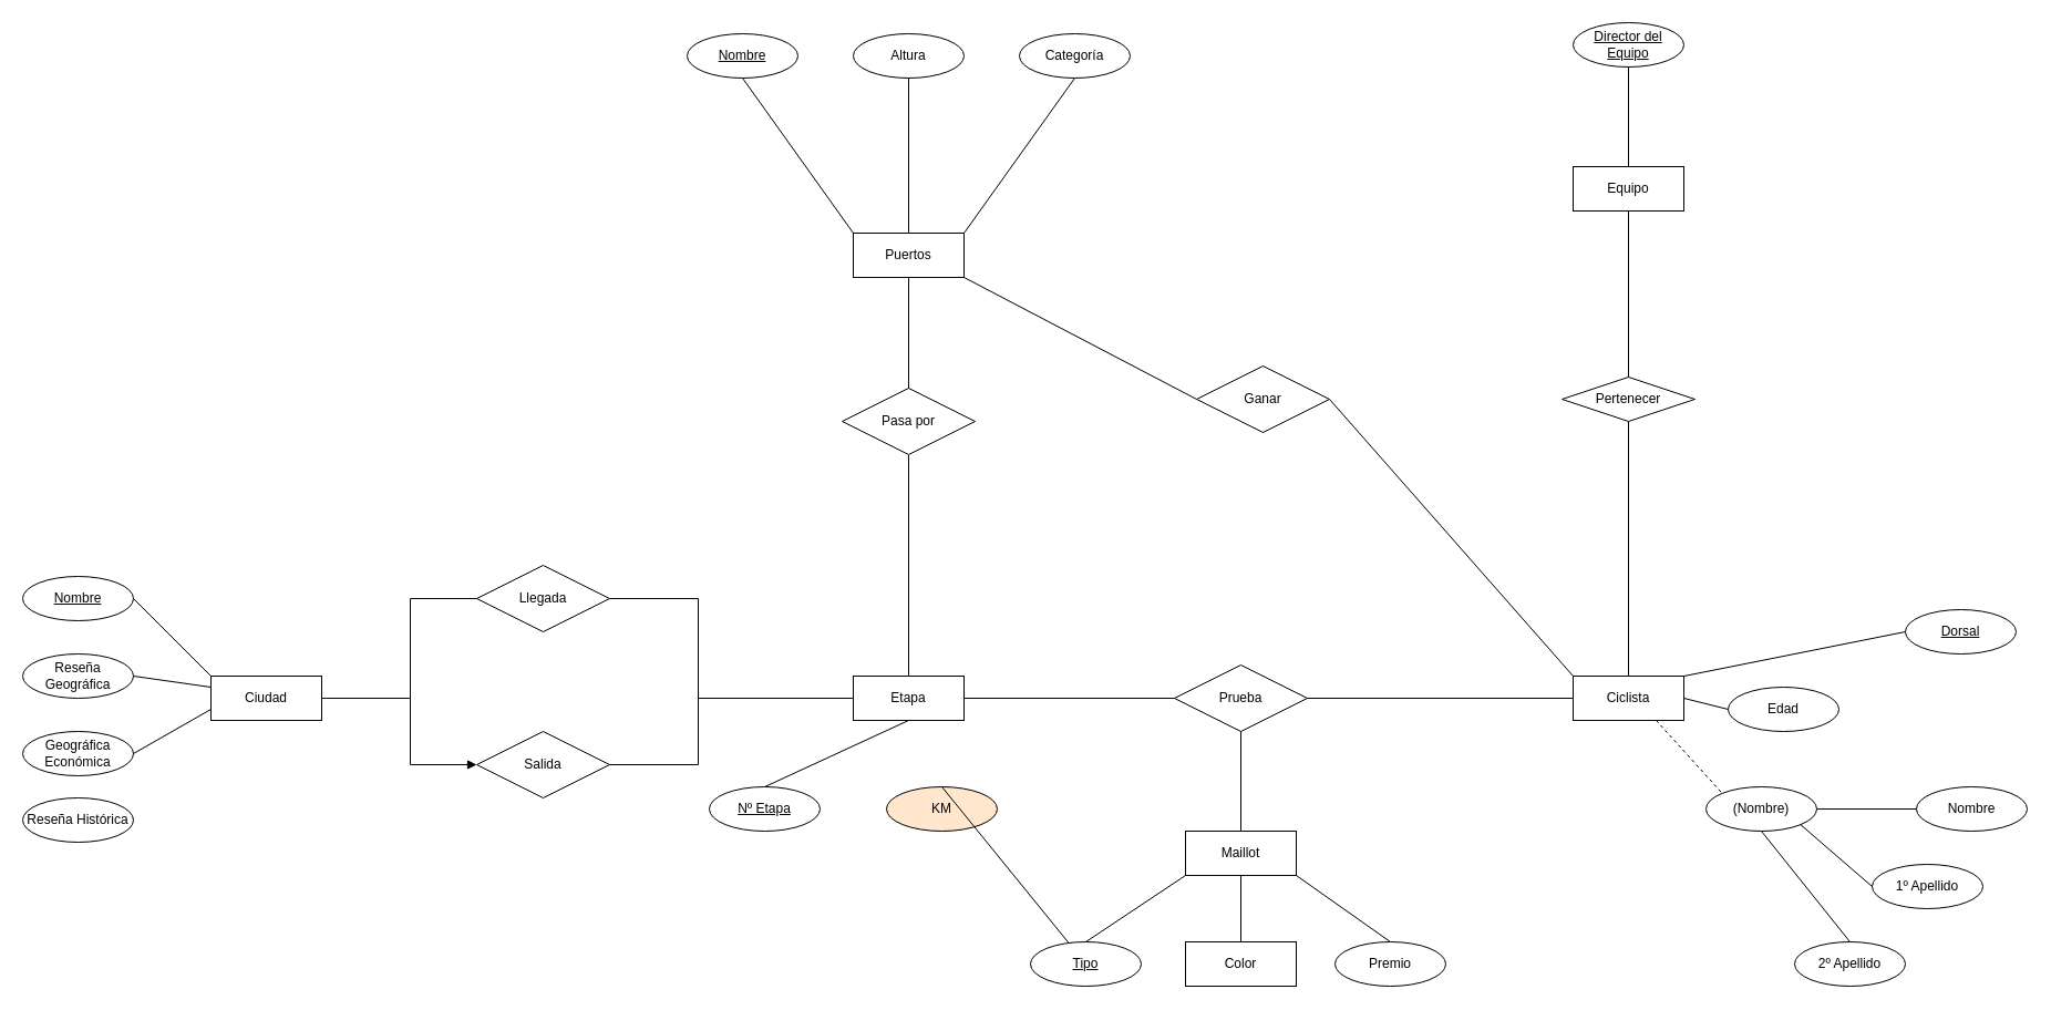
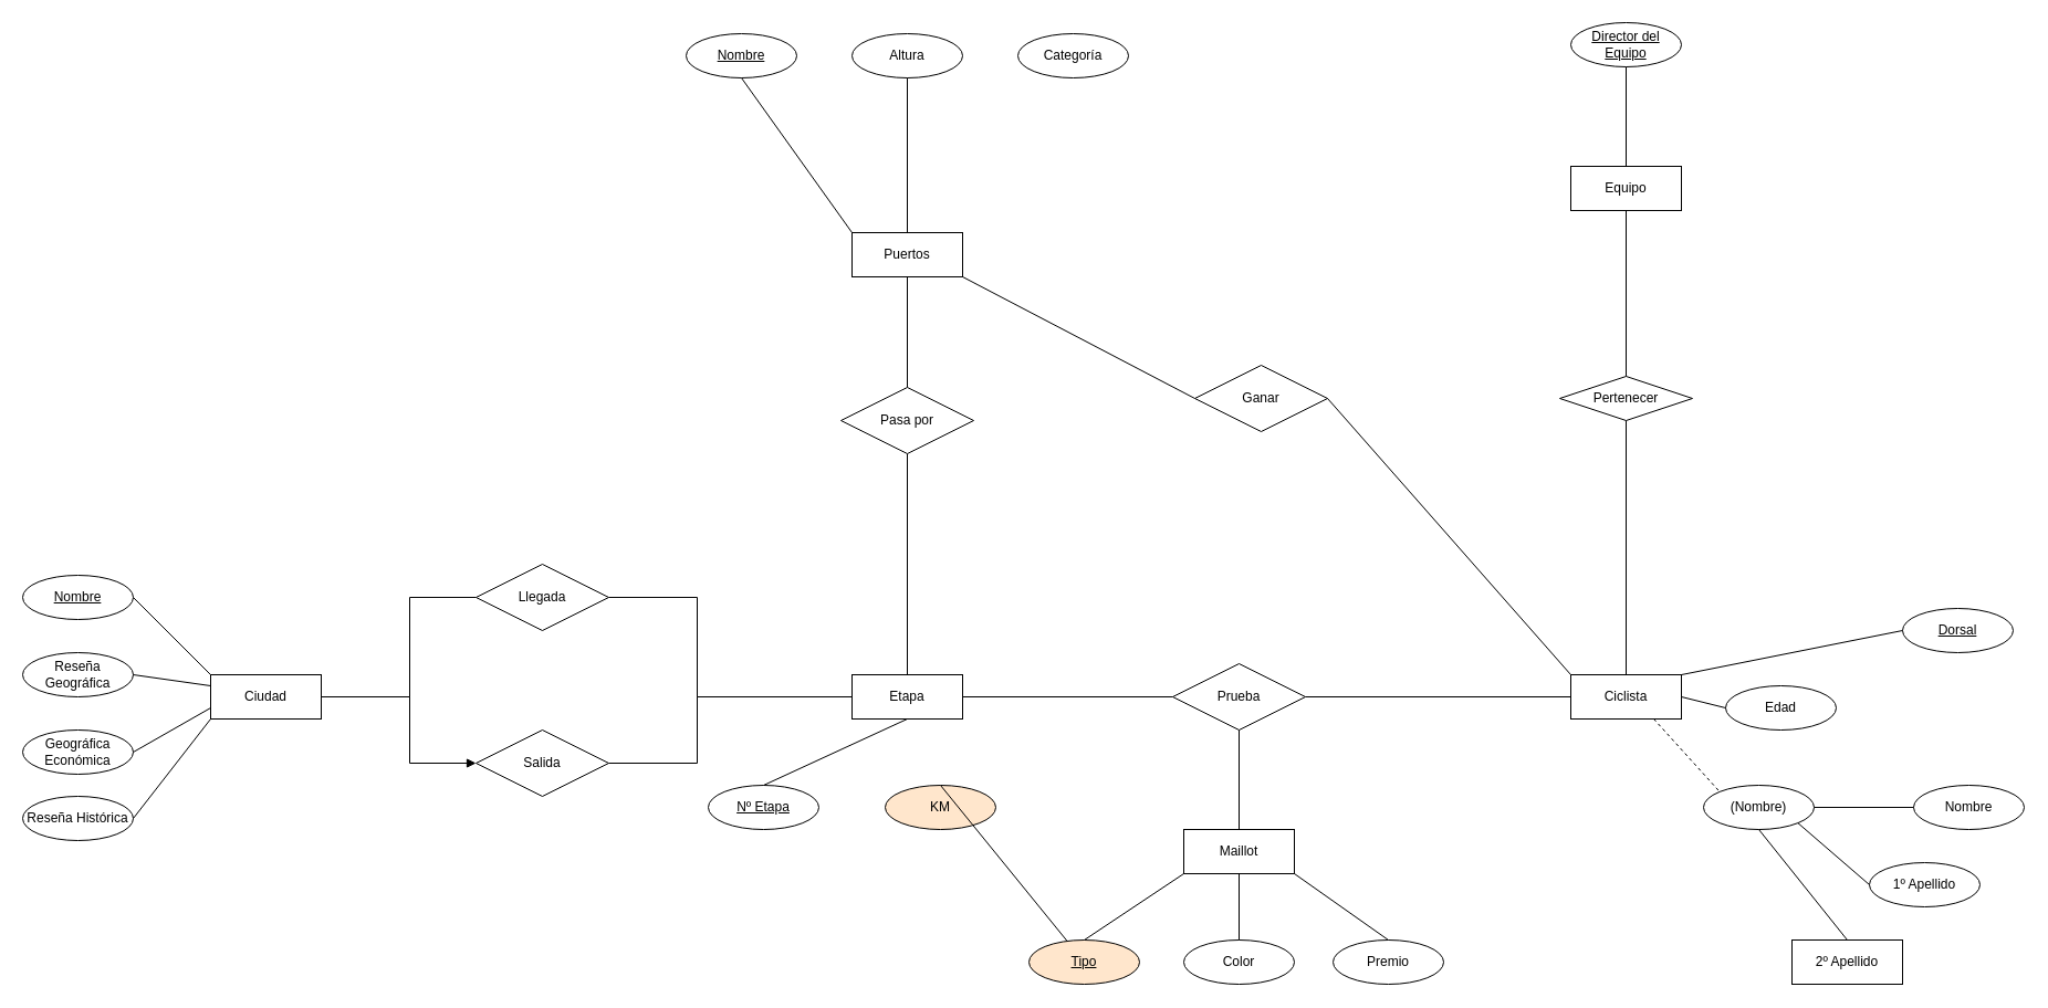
  <mxCell id="0" />
  <mxCell id="1" parent="0" />
  <mxCell id="2" value="Ciudad" style="whiteSpace=wrap;html=1;align=center;" vertex="1" parent="1"><mxGeometry x="190" y="610" width="100" height="40" as="geometry" /></mxCell>
  <mxCell id="3" value="Reseña Geográfica" style="ellipse;whiteSpace=wrap;html=1;align=center;" vertex="1" parent="1"><mxGeometry x="20" y="590" width="100" height="40" as="geometry" /></mxCell>
  <mxCell id="4" value="Nombre" style="ellipse;whiteSpace=wrap;html=1;align=center;fontStyle=4;" vertex="1" parent="1"><mxGeometry x="20" y="520" width="100" height="40" as="geometry" /></mxCell>
  <mxCell id="5" value="Geográfica Económica" style="ellipse;whiteSpace=wrap;html=1;align=center;" vertex="1" parent="1"><mxGeometry x="20" y="660" width="100" height="40" as="geometry" /></mxCell>
  <mxCell id="6" value="Reseña Histórica" style="ellipse;whiteSpace=wrap;html=1;align=center;" vertex="1" parent="1"><mxGeometry x="20" y="720" width="100" height="40" as="geometry" /></mxCell>
  <mxCell id="7" value="" style="endArrow=none;html=1;rounded=0;entryX=0;entryY=0;entryDx=0;entryDy=0;exitX=1;exitY=0.5;exitDx=0;exitDy=0;" edge="1" parent="1" source="4" target="2"><mxGeometry relative="1" as="geometry"><mxPoint x="370" y="690" as="sourcePoint" /><mxPoint x="530" y="690" as="targetPoint" /></mxGeometry></mxCell>
  <mxCell id="8" value="" style="endArrow=none;html=1;rounded=0;exitX=1;exitY=0.5;exitDx=0;exitDy=0;entryX=0;entryY=0.25;entryDx=0;entryDy=0;" edge="1" parent="1" source="3" target="2"><mxGeometry relative="1" as="geometry"><mxPoint x="370" y="690" as="sourcePoint" /><mxPoint x="530" y="690" as="targetPoint" /></mxGeometry></mxCell>
  <mxCell id="9" value="" style="endArrow=none;html=1;rounded=0;entryX=0;entryY=0.75;entryDx=0;entryDy=0;exitX=1;exitY=0.5;exitDx=0;exitDy=0;" edge="1" parent="1" source="5" target="2"><mxGeometry relative="1" as="geometry"><mxPoint x="370" y="690" as="sourcePoint" /><mxPoint x="530" y="690" as="targetPoint" /></mxGeometry></mxCell>
+ <mxCell id="10" value="" style="endArrow=none;html=1;rounded=0;entryX=0;entryY=1;entryDx=0;entryDy=0;exitX=1;exitY=0.5;exitDx=0;exitDy=0;" edge="1" parent="1" source="6" target="2"><mxGeometry relative="1" as="geometry"><mxPoint x="370" y="690" as="sourcePoint" /><mxPoint x="530" y="690" as="targetPoint" /></mxGeometry></mxCell>
  <mxCell id="11" value="" style="endArrow=none;html=1;rounded=0;exitX=1;exitY=0.5;exitDx=0;exitDy=0;entryX=0;entryY=0.5;entryDx=0;entryDy=0;" edge="1" parent="1" source="2" target="12"><mxGeometry relative="1" as="geometry"><mxPoint x="370" y="690" as="sourcePoint" /><mxPoint x="440" y="600" as="targetPoint" /><Array as="points"><mxPoint x="370" y="630" /><mxPoint x="370" y="540" /></Array></mxGeometry></mxCell>
  <mxCell id="12" value="Llegada" style="shape=rhombus;perimeter=rhombusPerimeter;whiteSpace=wrap;html=1;align=center;" vertex="1" parent="1"><mxGeometry x="430" y="510" width="120" height="60" as="geometry" /></mxCell>
  <mxCell id="13" value="Salida" style="shape=rhombus;perimeter=rhombusPerimeter;whiteSpace=wrap;html=1;align=center;" vertex="1" parent="1"><mxGeometry x="430" y="660" width="120" height="60" as="geometry" /></mxCell>
  <mxCell id="14" value="" style="endArrow=none;html=1;rounded=0;entryX=1;entryY=0.5;entryDx=0;entryDy=0;exitX=0;exitY=0.5;exitDx=0;exitDy=0;" edge="1" parent="1" source="17" target="12"><mxGeometry relative="1" as="geometry"><mxPoint x="739.96" y="630" as="sourcePoint" /><mxPoint x="610" y="539.98" as="targetPoint" /><Array as="points"><mxPoint x="630" y="630" /><mxPoint x="630" y="540" /></Array></mxGeometry></mxCell>
  <mxCell id="15" value="" style="endArrow=block;html=1;rounded=0;exitX=1;exitY=0.5;exitDx=0;exitDy=0;entryX=0;entryY=0.5;entryDx=0;entryDy=0;" edge="1" parent="1" source="2" target="13"><mxGeometry relative="1" as="geometry"><mxPoint x="310" y="650" as="sourcePoint" /><mxPoint x="450" y="560" as="targetPoint" /><Array as="points"><mxPoint x="370" y="630" /><mxPoint x="370" y="690" /></Array></mxGeometry></mxCell>
  <mxCell id="16" value="" style="endArrow=none;html=1;rounded=0;exitX=1;exitY=0.5;exitDx=0;exitDy=0;entryX=0;entryY=0.5;entryDx=0;entryDy=0;" edge="1" parent="1" target="17"><mxGeometry relative="1" as="geometry"><mxPoint x="550" y="690" as="sourcePoint" /><mxPoint x="740" y="640" as="targetPoint" /><Array as="points"><mxPoint x="630" y="690" /><mxPoint x="630" y="630" /></Array></mxGeometry></mxCell>
  <mxCell id="17" value="Etapa" style="whiteSpace=wrap;html=1;align=center;" vertex="1" parent="1"><mxGeometry x="770" y="610" width="100" height="40" as="geometry" /></mxCell>
  <mxCell id="18" value="Nº Etapa" style="ellipse;whiteSpace=wrap;html=1;align=center;fontStyle=4;" vertex="1" parent="1"><mxGeometry x="640" y="710" width="100" height="40" as="geometry" /></mxCell>
  <mxCell id="19" value="" style="endArrow=none;html=1;rounded=0;exitX=0.5;exitY=0;exitDx=0;exitDy=0;entryX=0.5;entryY=1;entryDx=0;entryDy=0;" edge="1" parent="1" source="18" target="17"><mxGeometry relative="1" as="geometry"><mxPoint x="760" y="690" as="sourcePoint" /><mxPoint x="920" y="690" as="targetPoint" /></mxGeometry></mxCell>
  <mxCell id="20" value="Prueba" style="shape=rhombus;perimeter=rhombusPerimeter;whiteSpace=wrap;html=1;align=center;" vertex="1" parent="1"><mxGeometry x="1060" y="600" width="120" height="60" as="geometry" /></mxCell>
  <mxCell id="21" value="Maillot" style="whiteSpace=wrap;html=1;align=center;" vertex="1" parent="1"><mxGeometry x="1070" y="750" width="100" height="40" as="geometry" /></mxCell>
  <mxCell id="22" value="" style="endArrow=none;html=1;rounded=0;exitX=0.5;exitY=1;exitDx=0;exitDy=0;entryX=0.5;entryY=0;entryDx=0;entryDy=0;" edge="1" parent="1" source="20" target="21"><mxGeometry relative="1" as="geometry"><mxPoint x="1110" y="690" as="sourcePoint" /><mxPoint x="1270" y="690" as="targetPoint" /></mxGeometry></mxCell>
  <mxCell id="23" value="Ciclista" style="whiteSpace=wrap;html=1;align=center;" vertex="1" parent="1"><mxGeometry x="1420" y="610" width="100" height="40" as="geometry" /></mxCell>
  <mxCell id="24" value="" style="endArrow=none;html=1;rounded=0;exitX=1;exitY=0.5;exitDx=0;exitDy=0;" edge="1" parent="1" source="17" target="20"><mxGeometry relative="1" as="geometry"><mxPoint x="1110" y="690" as="sourcePoint" /><mxPoint x="1270" y="690" as="targetPoint" /></mxGeometry></mxCell>
  <mxCell id="25" value="" style="endArrow=none;html=1;rounded=0;entryX=0;entryY=0.5;entryDx=0;entryDy=0;exitX=1;exitY=0.5;exitDx=0;exitDy=0;" edge="1" parent="1" source="20" target="23"><mxGeometry relative="1" as="geometry"><mxPoint x="1110" y="690" as="sourcePoint" /><mxPoint x="1270" y="690" as="targetPoint" /></mxGeometry></mxCell>
  <mxCell id="26" value="Pertenecer" style="shape=rhombus;perimeter=rhombusPerimeter;whiteSpace=wrap;html=1;align=center;" vertex="1" parent="1"><mxGeometry x="1410" y="340" width="120" height="40" as="geometry" /></mxCell>
  <mxCell id="27" value="Equipo" style="whiteSpace=wrap;html=1;align=center;" vertex="1" parent="1"><mxGeometry x="1420" y="150" width="100" height="40" as="geometry" /></mxCell>
  <mxCell id="28" value="" style="endArrow=none;html=1;rounded=0;entryX=0.5;entryY=1;entryDx=0;entryDy=0;exitX=0.5;exitY=0;exitDx=0;exitDy=0;" edge="1" parent="1" source="26" target="27"><mxGeometry relative="1" as="geometry"><mxPoint x="1110" y="190" as="sourcePoint" /><mxPoint x="1270" y="190" as="targetPoint" /></mxGeometry></mxCell>
  <mxCell id="29" value="" style="endArrow=none;html=1;rounded=0;entryX=0.5;entryY=1;entryDx=0;entryDy=0;exitX=0.5;exitY=0;exitDx=0;exitDy=0;" edge="1" parent="1" source="23" target="26"><mxGeometry relative="1" as="geometry"><mxPoint x="1470" y="600" as="sourcePoint" /><mxPoint x="1270" y="590" as="targetPoint" /></mxGeometry></mxCell>
  <mxCell id="30" value="Dorsal" style="ellipse;whiteSpace=wrap;html=1;align=center;fontStyle=4;" vertex="1" parent="1"><mxGeometry x="1720" y="550" width="100" height="40" as="geometry" /></mxCell>
  <mxCell id="31" value="Edad" style="ellipse;whiteSpace=wrap;html=1;align=center;" vertex="1" parent="1"><mxGeometry x="1560" y="620" width="100" height="40" as="geometry" /></mxCell>
  <mxCell id="32" value="Director del Equipo" style="ellipse;whiteSpace=wrap;html=1;align=center;fontStyle=4;" vertex="1" parent="1"><mxGeometry x="1420" y="20" width="100" height="40" as="geometry" /></mxCell>
  <mxCell id="33" value="" style="endArrow=none;html=1;rounded=0;entryX=0.5;entryY=1;entryDx=0;entryDy=0;exitX=0.5;exitY=0;exitDx=0;exitDy=0;" edge="1" parent="1" source="27" target="32"><mxGeometry relative="1" as="geometry"><mxPoint x="1110" y="290" as="sourcePoint" /><mxPoint x="1270" y="290" as="targetPoint" /></mxGeometry></mxCell>
  <mxCell id="34" value="(Nombre)" style="ellipse;whiteSpace=wrap;html=1;align=center;" vertex="1" parent="1"><mxGeometry x="1540" y="710" width="100" height="40" as="geometry" /></mxCell>
  <mxCell id="35" value="Nombre" style="ellipse;whiteSpace=wrap;html=1;align=center;" vertex="1" parent="1"><mxGeometry x="1730" y="710" width="100" height="40" as="geometry" /></mxCell>
  <mxCell id="36" value="1º Apellido" style="ellipse;whiteSpace=wrap;html=1;align=center;" vertex="1" parent="1"><mxGeometry x="1690" y="780" width="100" height="40" as="geometry" /></mxCell>
- <mxCell id="37" value="2º Apellido" style="ellipse;whiteSpace=wrap;html=1;align=center;" vertex="1" parent="1"><mxGeometry x="1620" y="850" width="100" height="40" as="geometry" /></mxCell>
+ <mxCell id="37" value="2º Apellido" style="whiteSpace=wrap;html=1;align=center;rounded=0;" vertex="1" parent="1"><mxGeometry x="1620" y="850" width="100" height="40" as="geometry" /></mxCell>
  <mxCell id="38" value="" style="endArrow=none;html=1;rounded=0;entryX=0;entryY=0.5;entryDx=0;entryDy=0;exitX=1;exitY=0.5;exitDx=0;exitDy=0;" edge="1" parent="1" source="34" target="35"><mxGeometry relative="1" as="geometry"><mxPoint x="1520" y="590" as="sourcePoint" /><mxPoint x="1680" y="590" as="targetPoint" /></mxGeometry></mxCell>
  <mxCell id="39" value="" style="endArrow=none;html=1;rounded=0;entryX=0;entryY=0.5;entryDx=0;entryDy=0;exitX=1;exitY=1;exitDx=0;exitDy=0;" edge="1" parent="1" source="34" target="36"><mxGeometry relative="1" as="geometry"><mxPoint x="1520" y="590" as="sourcePoint" /><mxPoint x="1680" y="590" as="targetPoint" /></mxGeometry></mxCell>
  <mxCell id="40" value="" style="endArrow=none;html=1;rounded=0;exitX=0.5;exitY=1;exitDx=0;exitDy=0;entryX=0.5;entryY=0;entryDx=0;entryDy=0;" edge="1" parent="1" source="34" target="37"><mxGeometry relative="1" as="geometry"><mxPoint x="1520" y="590" as="sourcePoint" /><mxPoint x="1680" y="590" as="targetPoint" /></mxGeometry></mxCell>
  <mxCell id="41" value="" style="endArrow=none;html=1;rounded=0;exitX=0.75;exitY=1;exitDx=0;exitDy=0;entryX=0;entryY=0;entryDx=0;entryDy=0;dashed=1;" edge="1" parent="1" source="23" target="34"><mxGeometry relative="1" as="geometry"><mxPoint x="1520" y="590" as="sourcePoint" /><mxPoint x="1680" y="590" as="targetPoint" /></mxGeometry></mxCell>
  <mxCell id="42" value="" style="endArrow=none;html=1;rounded=0;entryX=0;entryY=0.5;entryDx=0;entryDy=0;exitX=1;exitY=0.5;exitDx=0;exitDy=0;" edge="1" parent="1" source="23" target="31"><mxGeometry relative="1" as="geometry"><mxPoint x="1520" y="590" as="sourcePoint" /><mxPoint x="1680" y="590" as="targetPoint" /></mxGeometry></mxCell>
  <mxCell id="43" value="" style="endArrow=none;html=1;rounded=0;entryX=0;entryY=0.5;entryDx=0;entryDy=0;exitX=1;exitY=0;exitDx=0;exitDy=0;" edge="1" parent="1" source="23" target="30"><mxGeometry relative="1" as="geometry"><mxPoint x="1520" y="590" as="sourcePoint" /><mxPoint x="1680" y="590" as="targetPoint" /></mxGeometry></mxCell>
- <mxCell id="44" value="Color" style="whiteSpace=wrap;html=1;align=center;rounded=0;" vertex="1" parent="1"><mxGeometry x="1070" y="850" width="100" height="40" as="geometry" /></mxCell>
- <mxCell id="45" value="Tipo" style="ellipse;whiteSpace=wrap;html=1;align=center;fontStyle=4;" vertex="1" parent="1"><mxGeometry x="930" y="850" width="100" height="40" as="geometry" /></mxCell>
+ <mxCell id="44" value="Color" style="ellipse;whiteSpace=wrap;html=1;align=center;" vertex="1" parent="1"><mxGeometry x="1070" y="850" width="100" height="40" as="geometry" /></mxCell>
+ <mxCell id="45" value="Tipo" style="ellipse;whiteSpace=wrap;html=1;align=center;fontStyle=4;fillColor=#ffe6cc;" vertex="1" parent="1"><mxGeometry x="930" y="850" width="100" height="40" as="geometry" /></mxCell>
  <mxCell id="46" value="Premio" style="ellipse;whiteSpace=wrap;html=1;align=center;" vertex="1" parent="1"><mxGeometry x="1205" y="850" width="100" height="40" as="geometry" /></mxCell>
  <mxCell id="47" value="" style="endArrow=none;html=1;rounded=0;entryX=0.5;entryY=0;entryDx=0;entryDy=0;exitX=1;exitY=1;exitDx=0;exitDy=0;" edge="1" parent="1" source="21" target="46"><mxGeometry relative="1" as="geometry"><mxPoint x="920" y="590" as="sourcePoint" /><mxPoint x="1080" y="590" as="targetPoint" /></mxGeometry></mxCell>
  <mxCell id="48" value="" style="endArrow=none;html=1;rounded=0;entryX=0.5;entryY=1;entryDx=0;entryDy=0;exitX=0.5;exitY=0;exitDx=0;exitDy=0;" edge="1" parent="1" source="44" target="21"><mxGeometry relative="1" as="geometry"><mxPoint x="920" y="590" as="sourcePoint" /><mxPoint x="1080" y="590" as="targetPoint" /></mxGeometry></mxCell>
  <mxCell id="49" value="" style="endArrow=none;html=1;rounded=0;entryX=0;entryY=1;entryDx=0;entryDy=0;exitX=0.5;exitY=0;exitDx=0;exitDy=0;" edge="1" parent="1" source="45" target="21"><mxGeometry relative="1" as="geometry"><mxPoint x="920" y="590" as="sourcePoint" /><mxPoint x="1080" y="590" as="targetPoint" /></mxGeometry></mxCell>
  <mxCell id="50" value="KM" style="ellipse;whiteSpace=wrap;html=1;align=center;fillColor=#ffe6cc;" vertex="1" parent="1"><mxGeometry x="800" y="710" width="100" height="40" as="geometry" /></mxCell>
  <mxCell id="51" value="" style="endArrow=none;html=1;rounded=0;exitX=0.5;exitY=0;exitDx=0;exitDy=0;" edge="1" parent="1" source="50" target="45"><mxGeometry relative="1" as="geometry"><mxPoint x="920" y="590" as="sourcePoint" /><mxPoint x="1080" y="590" as="targetPoint" /></mxGeometry></mxCell>
  <mxCell id="52" value="" style="endArrow=none;html=1;rounded=0;exitX=0.5;exitY=0;exitDx=0;exitDy=0;" edge="1" parent="1" source="17" target="53"><mxGeometry relative="1" as="geometry"><mxPoint x="920" y="590" as="sourcePoint" /><mxPoint x="1080" y="590" as="targetPoint" /></mxGeometry></mxCell>
  <mxCell id="53" value="Pasa por" style="shape=rhombus;perimeter=rhombusPerimeter;whiteSpace=wrap;html=1;align=center;" vertex="1" parent="1"><mxGeometry x="760" y="350" width="120" height="60" as="geometry" /></mxCell>
  <mxCell id="54" value="" style="endArrow=none;html=1;rounded=0;exitX=0.5;exitY=0;exitDx=0;exitDy=0;entryX=0.5;entryY=1;entryDx=0;entryDy=0;" edge="1" parent="1" source="53" target="55"><mxGeometry relative="1" as="geometry"><mxPoint x="920" y="290" as="sourcePoint" /><mxPoint x="820" y="210" as="targetPoint" /></mxGeometry></mxCell>
  <mxCell id="55" value="Puertos" style="whiteSpace=wrap;html=1;align=center;" vertex="1" parent="1"><mxGeometry x="770" y="210" width="100" height="40" as="geometry" /></mxCell>
  <mxCell id="56" value="Nombre" style="ellipse;whiteSpace=wrap;html=1;align=center;fontStyle=4;" vertex="1" parent="1"><mxGeometry x="620" y="30" width="100" height="40" as="geometry" /></mxCell>
  <mxCell id="57" value="Altura" style="ellipse;whiteSpace=wrap;html=1;align=center;" vertex="1" parent="1"><mxGeometry x="770" y="30" width="100" height="40" as="geometry" /></mxCell>
  <mxCell id="58" value="Categoría" style="ellipse;whiteSpace=wrap;html=1;align=center;" vertex="1" parent="1"><mxGeometry x="920" y="30" width="100" height="40" as="geometry" /></mxCell>
  <mxCell id="59" value="" style="endArrow=none;html=1;rounded=0;exitX=0.5;exitY=1;exitDx=0;exitDy=0;entryX=0;entryY=0;entryDx=0;entryDy=0;" edge="1" parent="1" source="56" target="55"><mxGeometry relative="1" as="geometry"><mxPoint x="920" y="90" as="sourcePoint" /><mxPoint x="1080" y="90" as="targetPoint" /></mxGeometry></mxCell>
  <mxCell id="60" value="" style="endArrow=none;html=1;rounded=0;exitX=0.5;exitY=1;exitDx=0;exitDy=0;entryX=0.5;entryY=0;entryDx=0;entryDy=0;" edge="1" parent="1" source="57" target="55"><mxGeometry relative="1" as="geometry"><mxPoint x="920" y="90" as="sourcePoint" /><mxPoint x="1080" y="90" as="targetPoint" /></mxGeometry></mxCell>
- <mxCell id="61" value="" style="endArrow=none;html=1;rounded=0;exitX=1;exitY=0;exitDx=0;exitDy=0;entryX=0.5;entryY=1;entryDx=0;entryDy=0;" edge="1" parent="1" source="55" target="58"><mxGeometry relative="1" as="geometry"><mxPoint x="920" y="90" as="sourcePoint" /><mxPoint x="1080" y="90" as="targetPoint" /></mxGeometry></mxCell>
  <mxCell id="62" value="Ganar" style="shape=rhombus;perimeter=rhombusPerimeter;whiteSpace=wrap;html=1;align=center;" vertex="1" parent="1"><mxGeometry x="1080" y="330" width="120" height="60" as="geometry" /></mxCell>
  <mxCell id="63" value="" style="endArrow=none;html=1;rounded=0;exitX=1;exitY=1;exitDx=0;exitDy=0;entryX=0;entryY=0.5;entryDx=0;entryDy=0;" edge="1" parent="1" source="55" target="62"><mxGeometry relative="1" as="geometry"><mxPoint x="920" y="290" as="sourcePoint" /><mxPoint x="1080" y="290" as="targetPoint" /></mxGeometry></mxCell>
  <mxCell id="64" value="" style="endArrow=none;html=1;rounded=0;exitX=1;exitY=0.5;exitDx=0;exitDy=0;entryX=0;entryY=0;entryDx=0;entryDy=0;" edge="1" parent="1" source="62" target="23"><mxGeometry relative="1" as="geometry"><mxPoint x="920" y="290" as="sourcePoint" /><mxPoint x="1080" y="290" as="targetPoint" /></mxGeometry></mxCell>
